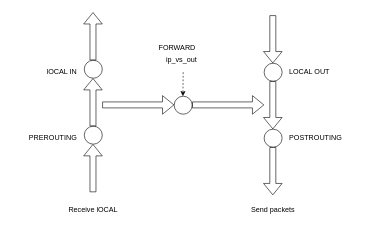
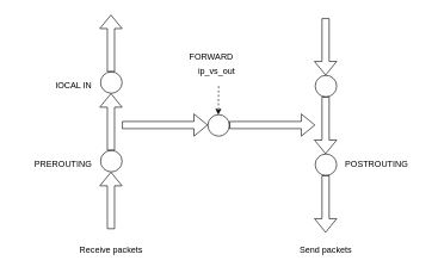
  <mxCell id="0" />
  <mxCell id="1" parent="0" />
  <mxCell id="2" value="" style="shape=flexArrow;endArrow=classic;html=1;" edge="1" parent="1"><mxGeometry width="50" height="50" relative="1" as="geometry"><mxPoint x="154.5" y="320" as="sourcePoint" /><mxPoint x="154.5" y="240" as="targetPoint" /></mxGeometry></mxCell>
  <mxCell id="3" value="" style="shape=flexArrow;endArrow=classic;html=1;" edge="1" parent="1"><mxGeometry width="50" height="50" relative="1" as="geometry"><mxPoint x="454.5" y="245" as="sourcePoint" /><mxPoint x="454.5" y="325" as="targetPoint" /></mxGeometry></mxCell>
  <mxCell id="4" value="" style="ellipse;whiteSpace=wrap;html=1;aspect=fixed;" vertex="1" parent="1"><mxGeometry x="140" y="210" width="30" height="30" as="geometry" /></mxCell>
  <mxCell id="5" value="" style="ellipse;whiteSpace=wrap;html=1;aspect=fixed;" vertex="1" parent="1"><mxGeometry x="440" y="215" width="30" height="30" as="geometry" /></mxCell>
  <mxCell id="6" value="" style="shape=flexArrow;endArrow=classic;html=1;" edge="1" parent="1"><mxGeometry width="50" height="50" relative="1" as="geometry"><mxPoint x="154.5" y="210" as="sourcePoint" /><mxPoint x="154.5" y="130" as="targetPoint" /></mxGeometry></mxCell>
  <mxCell id="7" value="" style="shape=flexArrow;endArrow=classic;html=1;" edge="1" parent="1"><mxGeometry width="50" height="50" relative="1" as="geometry"><mxPoint x="454.5" y="135" as="sourcePoint" /><mxPoint x="454.5" y="215" as="targetPoint" /></mxGeometry></mxCell>
  <mxCell id="8" value="" style="ellipse;whiteSpace=wrap;html=1;aspect=fixed;" vertex="1" parent="1"><mxGeometry x="140" y="100" width="30" height="30" as="geometry" /></mxCell>
  <mxCell id="9" value="" style="ellipse;whiteSpace=wrap;html=1;aspect=fixed;" vertex="1" parent="1"><mxGeometry x="440" y="105" width="30" height="30" as="geometry" /></mxCell>
  <mxCell id="10" value="" style="shape=flexArrow;endArrow=classic;html=1;" edge="1" parent="1"><mxGeometry width="50" height="50" relative="1" as="geometry"><mxPoint x="154.5" y="100" as="sourcePoint" /><mxPoint x="154.5" y="20" as="targetPoint" /></mxGeometry></mxCell>
  <mxCell id="11" value="" style="shape=flexArrow;endArrow=classic;html=1;" edge="1" parent="1"><mxGeometry width="50" height="50" relative="1" as="geometry"><mxPoint x="454.5" y="25" as="sourcePoint" /><mxPoint x="454.5" y="105" as="targetPoint" /></mxGeometry></mxCell>
  <mxCell id="12" value="" style="shape=flexArrow;endArrow=classic;html=1;" edge="1" parent="1"><mxGeometry width="50" height="50" relative="1" as="geometry"><mxPoint x="170" y="174.5" as="sourcePoint" /><mxPoint x="290" y="174.5" as="targetPoint" /></mxGeometry></mxCell>
  <mxCell id="13" value="" style="ellipse;whiteSpace=wrap;html=1;aspect=fixed;" vertex="1" parent="1"><mxGeometry x="290" y="160" width="30" height="30" as="geometry" /></mxCell>
  <mxCell id="14" value="" style="shape=flexArrow;endArrow=classic;html=1;" edge="1" parent="1"><mxGeometry width="50" height="50" relative="1" as="geometry"><mxPoint x="320" y="174.5" as="sourcePoint" /><mxPoint x="440" y="174.5" as="targetPoint" /></mxGeometry></mxCell>
- <mxCell id="15" value="Receive lOCAL" style="text;html=1;strokeColor=none;fillColor=none;align=center;verticalAlign=middle;whiteSpace=wrap;rounded=0;" vertex="1" parent="1"><mxGeometry x="95" y="340" width="120" height="20" as="geometry" /></mxCell>
+ <mxCell id="15" value="Receive packets" style="text;html=1;strokeColor=none;fillColor=none;align=center;verticalAlign=middle;whiteSpace=wrap;rounded=0;" vertex="1" parent="1"><mxGeometry x="95" y="340" width="120" height="20" as="geometry" /></mxCell>
  <mxCell id="16" value="Send packets" style="text;html=1;strokeColor=none;fillColor=none;align=center;verticalAlign=middle;whiteSpace=wrap;rounded=0;" vertex="1" parent="1"><mxGeometry x="395" y="340" width="120" height="20" as="geometry" /></mxCell>
  <mxCell id="17" value="PREROUTING" style="text;html=1;strokeColor=none;fillColor=none;align=right;verticalAlign=middle;whiteSpace=wrap;rounded=0;" vertex="1" parent="1"><mxGeometry x="20" y="220" width="110" height="20" as="geometry" /></mxCell>
  <mxCell id="18" value="POSTROUTING" style="text;html=1;strokeColor=none;fillColor=none;align=left;verticalAlign=middle;whiteSpace=wrap;rounded=0;" vertex="1" parent="1"><mxGeometry x="480" y="220" width="110" height="20" as="geometry" /></mxCell>
- <mxCell id="19" value="LOCAL OUT" style="text;html=1;strokeColor=none;fillColor=none;align=left;verticalAlign=middle;whiteSpace=wrap;rounded=0;" vertex="1" parent="1"><mxGeometry x="480" y="110" width="110" height="20" as="geometry" /></mxCell>
  <mxCell id="20" value="lOCAL IN" style="text;html=1;strokeColor=none;fillColor=none;align=right;verticalAlign=middle;whiteSpace=wrap;rounded=0;" vertex="1" parent="1"><mxGeometry x="20" y="110" width="110" height="20" as="geometry" /></mxCell>
  <mxCell id="21" value="ip_vs_out" style="text;html=1;strokeColor=none;fillColor=none;align=right;verticalAlign=middle;whiteSpace=wrap;rounded=0;" vertex="1" parent="1"><mxGeometry x="250" y="90" width="80" height="20" as="geometry" /></mxCell>
  <mxCell id="22" value="FORWARD" style="text;html=1;strokeColor=none;fillColor=none;align=center;verticalAlign=middle;whiteSpace=wrap;rounded=0;" vertex="1" parent="1"><mxGeometry x="260" y="70" width="70" height="20" as="geometry" /></mxCell>
  <mxCell id="23" value="" style="endArrow=classic;html=1;dashed=1;" edge="1" parent="1"><mxGeometry width="50" height="50" relative="1" as="geometry"><mxPoint x="305" y="120" as="sourcePoint" /><mxPoint x="304.5" y="160" as="targetPoint" /></mxGeometry></mxCell>
